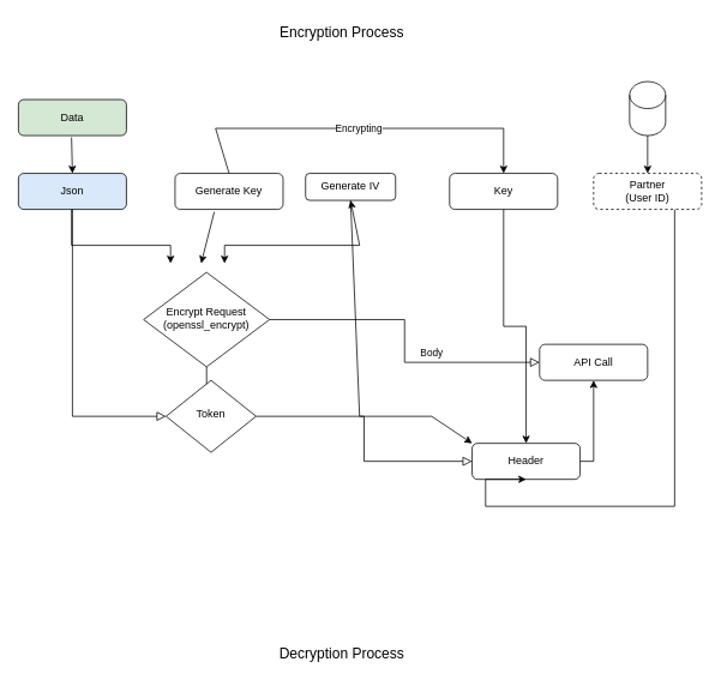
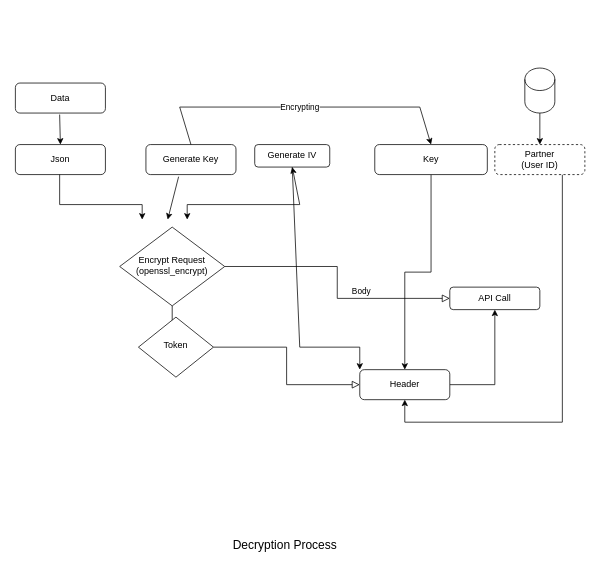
  <mxCell id="0" />
  <mxCell id="1" parent="0" />
- <mxCell id="2" value="Data" style="rounded=1;whiteSpace=wrap;html=1;fontSize=12;glass=0;strokeWidth=1;shadow=0;fillColor=#d5e8d4;" parent="1" vertex="1"><mxGeometry x="20" y="110" width="120" height="40" as="geometry" /></mxCell>
+ <mxCell id="2" value="Data" style="rounded=1;whiteSpace=wrap;html=1;fontSize=12;glass=0;strokeWidth=1;shadow=0;" parent="1" vertex="1"><mxGeometry x="20" y="110" width="120" height="40" as="geometry" /></mxCell>
  <mxCell id="3" value="" style="rounded=0;html=1;jettySize=auto;orthogonalLoop=1;fontSize=11;endArrow=block;endFill=0;endSize=8;strokeWidth=1;shadow=0;labelBackgroundColor=none;edgeStyle=orthogonalEdgeStyle;" parent="1" source="5" target="8" edge="1"><mxGeometry y="20" relative="1" as="geometry"><mxPoint as="offset" /></mxGeometry></mxCell>
  <mxCell id="4" value="Body" style="edgeStyle=orthogonalEdgeStyle;rounded=0;html=1;jettySize=auto;orthogonalLoop=1;fontSize=11;endArrow=block;endFill=0;endSize=8;strokeWidth=1;shadow=0;labelBackgroundColor=none;" parent="1" source="5" target="6" edge="1"><mxGeometry x="0.309" y="10" relative="1" as="geometry"><mxPoint as="offset" /></mxGeometry></mxCell>
  <mxCell id="5" value="Encrypt Request&lt;div&gt;(openssl_encrypt)&lt;/div&gt;" style="rhombus;whiteSpace=wrap;html=1;shadow=0;fontFamily=Helvetica;fontSize=12;align=center;strokeWidth=1;spacing=6;spacingTop=-4;" parent="1" vertex="1"><mxGeometry x="159" y="302" width="140" height="105" as="geometry" /></mxCell>
- <mxCell id="6" value="API Call" style="rounded=1;whiteSpace=wrap;html=1;fontSize=12;glass=0;strokeWidth=1;shadow=0;" parent="1" vertex="1"><mxGeometry x="599" y="382" width="120" height="40" as="geometry" /></mxCell>
+ <mxCell id="6" value="API Call" style="rounded=1;whiteSpace=wrap;html=1;fontSize=12;glass=0;strokeWidth=1;shadow=0;" parent="1" vertex="1"><mxGeometry x="599" y="382" width="120" height="30" as="geometry" /></mxCell>
  <mxCell id="7" value="&lt;div&gt;&lt;br&gt;&lt;/div&gt;" style="edgeStyle=orthogonalEdgeStyle;rounded=0;html=1;jettySize=auto;orthogonalLoop=1;fontSize=11;endArrow=block;endFill=0;endSize=8;strokeWidth=1;shadow=0;labelBackgroundColor=none;" parent="1" source="8" target="10" edge="1"><mxGeometry x="0.538" y="20" relative="1" as="geometry"><mxPoint as="offset" /></mxGeometry></mxCell>
  <mxCell id="8" value="Token" style="rhombus;whiteSpace=wrap;html=1;shadow=0;fontFamily=Helvetica;fontSize=12;align=center;strokeWidth=1;spacing=6;spacingTop=-4;" parent="1" vertex="1"><mxGeometry x="184" y="422" width="100" height="80" as="geometry" /></mxCell>
  <mxCell id="9" value="" style="edgeStyle=orthogonalEdgeStyle;rounded=0;orthogonalLoop=1;jettySize=auto;html=1;entryX=0.5;entryY=1;entryDx=0;entryDy=0;" parent="1" source="10" target="6" edge="1"><mxGeometry relative="1" as="geometry"><mxPoint x="699" y="512" as="targetPoint" /><Array as="points"><mxPoint x="659" y="512" /></Array></mxGeometry></mxCell>
- <mxCell id="10" value="Header" style="rounded=1;whiteSpace=wrap;html=1;fontSize=12;glass=0;strokeWidth=1;shadow=0;" parent="1" vertex="1"><mxGeometry x="524" y="492" width="120" height="40" as="geometry" /></mxCell>
- <mxCell id="11" value="Json" style="rounded=1;whiteSpace=wrap;html=1;fontSize=12;glass=0;strokeWidth=1;shadow=0;fillColor=#dae8fc;" parent="1" vertex="1"><mxGeometry x="20" y="192" width="120" height="40" as="geometry" /></mxCell>
+ <mxCell id="10" value="Header" style="rounded=1;whiteSpace=wrap;html=1;fontSize=12;glass=0;strokeWidth=1;shadow=0;" parent="1" vertex="1"><mxGeometry x="479" y="492" width="120" height="40" as="geometry" /></mxCell>
+ <mxCell id="11" value="Json" style="rounded=1;whiteSpace=wrap;html=1;fontSize=12;glass=0;strokeWidth=1;shadow=0;" parent="1" vertex="1"><mxGeometry x="20" y="192" width="120" height="40" as="geometry" /></mxCell>
  <mxCell id="12" value="Generate Key" style="rounded=1;whiteSpace=wrap;html=1;fontSize=12;glass=0;strokeWidth=1;shadow=0;" parent="1" vertex="1"><mxGeometry x="194" y="192" width="120" height="40" as="geometry" /></mxCell>
  <mxCell id="13" value="" style="endArrow=classic;html=1;rounded=0;entryX=0.5;entryY=0;entryDx=0;entryDy=0;" parent="1" target="11" edge="1"><mxGeometry width="50" height="50" relative="1" as="geometry"><mxPoint x="79" y="152" as="sourcePoint" /><mxPoint x="339" y="332" as="targetPoint" /></mxGeometry></mxCell>
  <mxCell id="14" value="" style="endArrow=classic;html=1;rounded=0;exitX=0.363;exitY=1.07;exitDx=0;exitDy=0;exitPerimeter=0;" parent="1" source="12" edge="1"><mxGeometry width="50" height="50" relative="1" as="geometry"><mxPoint x="289" y="382" as="sourcePoint" /><mxPoint x="223" y="292" as="targetPoint" /></mxGeometry></mxCell>
  <mxCell id="15" value="Generate&amp;nbsp;&lt;span style=&quot;background-color: initial;&quot;&gt;IV&lt;/span&gt;" style="rounded=1;whiteSpace=wrap;html=1;fontSize=12;glass=0;strokeWidth=1;shadow=0;" parent="1" vertex="1"><mxGeometry x="339" y="192" width="100" height="30" as="geometry" /></mxCell>
  <mxCell id="16" value="" style="endArrow=classic;startArrow=classic;html=1;rounded=0;entryX=0.5;entryY=1;entryDx=0;entryDy=0;" parent="1" target="15" edge="1"><mxGeometry width="50" height="50" relative="1" as="geometry"><mxPoint x="249" y="292" as="sourcePoint" /><mxPoint x="339" y="332" as="targetPoint" /><Array as="points"><mxPoint x="249" y="272" /><mxPoint x="399" y="272" /></Array></mxGeometry></mxCell>
- <mxCell id="17" value="" style="rounded=0;html=1;jettySize=auto;orthogonalLoop=1;fontSize=11;endArrow=block;endFill=0;endSize=8;strokeWidth=1;shadow=0;labelBackgroundColor=none;edgeStyle=orthogonalEdgeStyle;exitX=0.5;exitY=1;exitDx=0;exitDy=0;entryX=0;entryY=0.5;entryDx=0;entryDy=0;" parent="1" source="11" target="8" edge="1"><mxGeometry relative="1" as="geometry"><mxPoint x="69" y="457" as="sourcePoint" /><mxPoint x="207" y="522" as="targetPoint" /></mxGeometry></mxCell>
  <mxCell id="18" value="" style="endArrow=classic;html=1;rounded=0;exitX=0.5;exitY=1;exitDx=0;exitDy=0;entryX=0;entryY=0;entryDx=0;entryDy=0;" parent="1" source="15" target="10" edge="1"><mxGeometry relative="1" as="geometry"><mxPoint x="239" y="382" as="sourcePoint" /><mxPoint x="399" y="382" as="targetPoint" /><Array as="points"><mxPoint x="399" y="462" /><mxPoint x="479" y="462" /></Array></mxGeometry></mxCell>
  <mxCell id="19" value="" style="endArrow=classic;html=1;rounded=0;" parent="1" edge="1"><mxGeometry relative="1" as="geometry"><mxPoint x="79" y="232" as="sourcePoint" /><mxPoint x="189" y="292" as="targetPoint" /><Array as="points"><mxPoint x="79" y="272" /><mxPoint x="189" y="272" /></Array></mxGeometry></mxCell>
  <mxCell id="20" value="" style="edgeStyle=orthogonalEdgeStyle;rounded=0;orthogonalLoop=1;jettySize=auto;html=1;entryX=0.5;entryY=0;entryDx=0;entryDy=0;" parent="1" source="21" target="10" edge="1"><mxGeometry relative="1" as="geometry"><mxPoint x="559" y="302" as="targetPoint" /></mxGeometry></mxCell>
- <mxCell id="21" value="Key" style="rounded=1;whiteSpace=wrap;html=1;fontSize=12;glass=0;strokeWidth=1;shadow=0;" parent="1" vertex="1"><mxGeometry x="499" y="192" width="120" height="40" as="geometry" /></mxCell>
+ <mxCell id="21" value="Key" style="rounded=1;whiteSpace=wrap;html=1;fontSize=12;glass=0;strokeWidth=1;shadow=0;" parent="1" vertex="1"><mxGeometry x="499" y="192" width="150" height="40" as="geometry" /></mxCell>
  <mxCell id="22" value="" style="endArrow=classic;html=1;rounded=0;entryX=0.5;entryY=0;entryDx=0;entryDy=0;exitX=0.5;exitY=0;exitDx=0;exitDy=0;" parent="1" source="12" target="21" edge="1"><mxGeometry relative="1" as="geometry"><mxPoint x="369" y="222" as="sourcePoint" /><mxPoint x="469" y="222" as="targetPoint" /><Array as="points"><mxPoint x="239" y="142" /><mxPoint x="559" y="142" /></Array></mxGeometry></mxCell>
  <mxCell id="23" value="Encrypting" style="edgeLabel;resizable=0;html=1;;align=center;verticalAlign=middle;" parent="22" connectable="0" vertex="1"><mxGeometry relative="1" as="geometry" /></mxCell>
  <mxCell id="24" value="" style="edgeStyle=orthogonalEdgeStyle;rounded=0;orthogonalLoop=1;jettySize=auto;html=1;entryX=0.5;entryY=1;entryDx=0;entryDy=0;" parent="1" source="25" target="10" edge="1"><mxGeometry relative="1" as="geometry"><mxPoint x="719" y="302" as="targetPoint" /><Array as="points"><mxPoint x="749" y="562" /><mxPoint x="539" y="562" /></Array></mxGeometry></mxCell>
  <mxCell id="25" value="Partner&lt;div&gt;(User ID)&lt;/div&gt;" style="rounded=1;whiteSpace=wrap;html=1;fontSize=12;glass=0;strokeWidth=1;shadow=0;dashed=1;" parent="1" vertex="1"><mxGeometry x="659" y="192" width="120" height="40" as="geometry" /></mxCell>
  <mxCell id="26" value="" style="shape=cylinder3;whiteSpace=wrap;html=1;boundedLbl=1;backgroundOutline=1;size=15;" parent="1" vertex="1"><mxGeometry x="699" y="90" width="40" height="60" as="geometry" /></mxCell>
  <mxCell id="27" value="" style="endArrow=classic;html=1;rounded=0;exitX=0.5;exitY=1;exitDx=0;exitDy=0;exitPerimeter=0;entryX=0.5;entryY=0;entryDx=0;entryDy=0;" parent="1" source="26" target="25" edge="1"><mxGeometry width="50" height="50" relative="1" as="geometry"><mxPoint x="419" y="232" as="sourcePoint" /><mxPoint x="469" y="182" as="targetPoint" /></mxGeometry></mxCell>
- <mxCell id="28" value="&lt;font style=&quot;font-size: 16px;&quot;&gt;Encryption Process&lt;/font&gt;" style="text;html=1;align=center;verticalAlign=middle;resizable=0;points=[];autosize=1;strokeColor=none;fillColor=none;" parent="1" vertex="1"><mxGeometry x="299" y="20" width="160" height="30" as="geometry" /></mxCell>
  <mxCell id="29" value="&lt;font style=&quot;font-size: 16px;&quot;&gt;Decryption&amp;nbsp;&lt;/font&gt;&lt;span style=&quot;font-size: 16px; background-color: initial;&quot;&gt;Process&lt;/span&gt;" style="text;html=1;align=center;verticalAlign=middle;resizable=0;points=[];autosize=1;strokeColor=none;fillColor=none;" parent="1" vertex="1"><mxGeometry x="299" y="710" width="160" height="30" as="geometry" /></mxCell>
